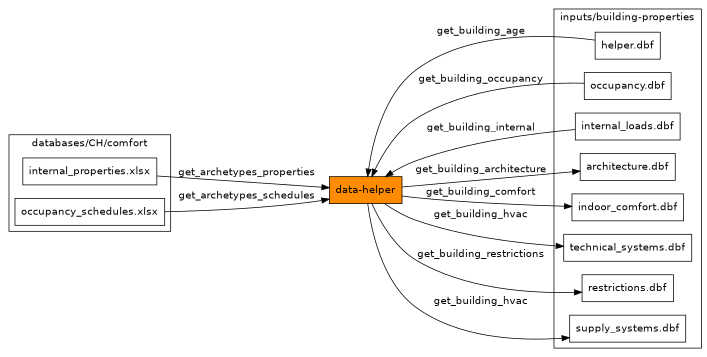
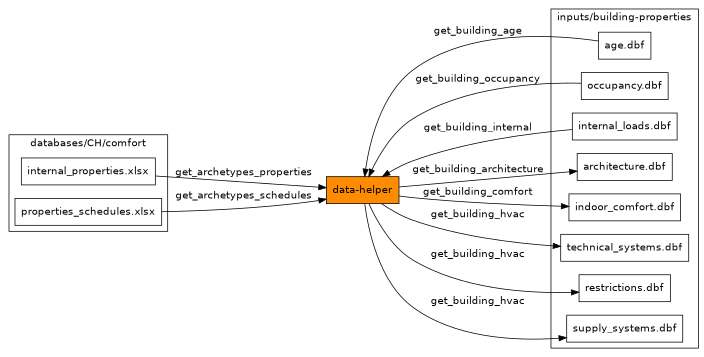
  digraph {
    fontname="DejaVu Sans"
    rankdir=LR
    node [fontname="DejaVu Sans" shape=box]
    edge [fontname="DejaVu Sans"]
    n1 [label="internal_properties.xlsx"]
-   "occupancy_schedules.xlsx"
-   "age.dbf" [label="helper.dbf"]
+   "occupancy_schedules.xlsx" [label="properties_schedules.xlsx"]
+   "age.dbf"
    "occupancy.dbf"
    "architecture.dbf"
    "indoor_comfort.dbf"
    "technical_systems.dbf"
    "internal_loads.dbf"
    "restrictions.dbf"
    "supply_systems.dbf"
    "data-helper" [fillcolor=darkorange style=filled]
    subgraph cluster_1 {
      label="databases/CH/comfort"
      n1
      "occupancy_schedules.xlsx"
    }
    subgraph cluster_2 {
      label="inputs/building-properties"
      "age.dbf"
      "occupancy.dbf"
      "architecture.dbf"
      "indoor_comfort.dbf"
      "technical_systems.dbf"
      "internal_loads.dbf"
      "restrictions.dbf"
      "supply_systems.dbf"
    }
    n1 -> "data-helper" [label=get_archetypes_properties]
    "occupancy_schedules.xlsx" -> "data-helper" [label=get_archetypes_schedules]
    "age.dbf" -> "data-helper" [label=get_building_age]
    "occupancy.dbf" -> "data-helper" [label=get_building_occupancy]
    "internal_loads.dbf" -> "data-helper" [label=get_building_internal]
    "data-helper" -> "architecture.dbf" [label=get_building_architecture]
    "data-helper" -> "indoor_comfort.dbf" [label=get_building_comfort]
    "data-helper" -> "technical_systems.dbf" [label=get_building_hvac]
-   "data-helper" -> "restrictions.dbf" [label=get_building_restrictions]
+   "data-helper" -> "restrictions.dbf" [label=get_building_hvac]
    "data-helper" -> "supply_systems.dbf" [label=get_building_hvac]
  }
